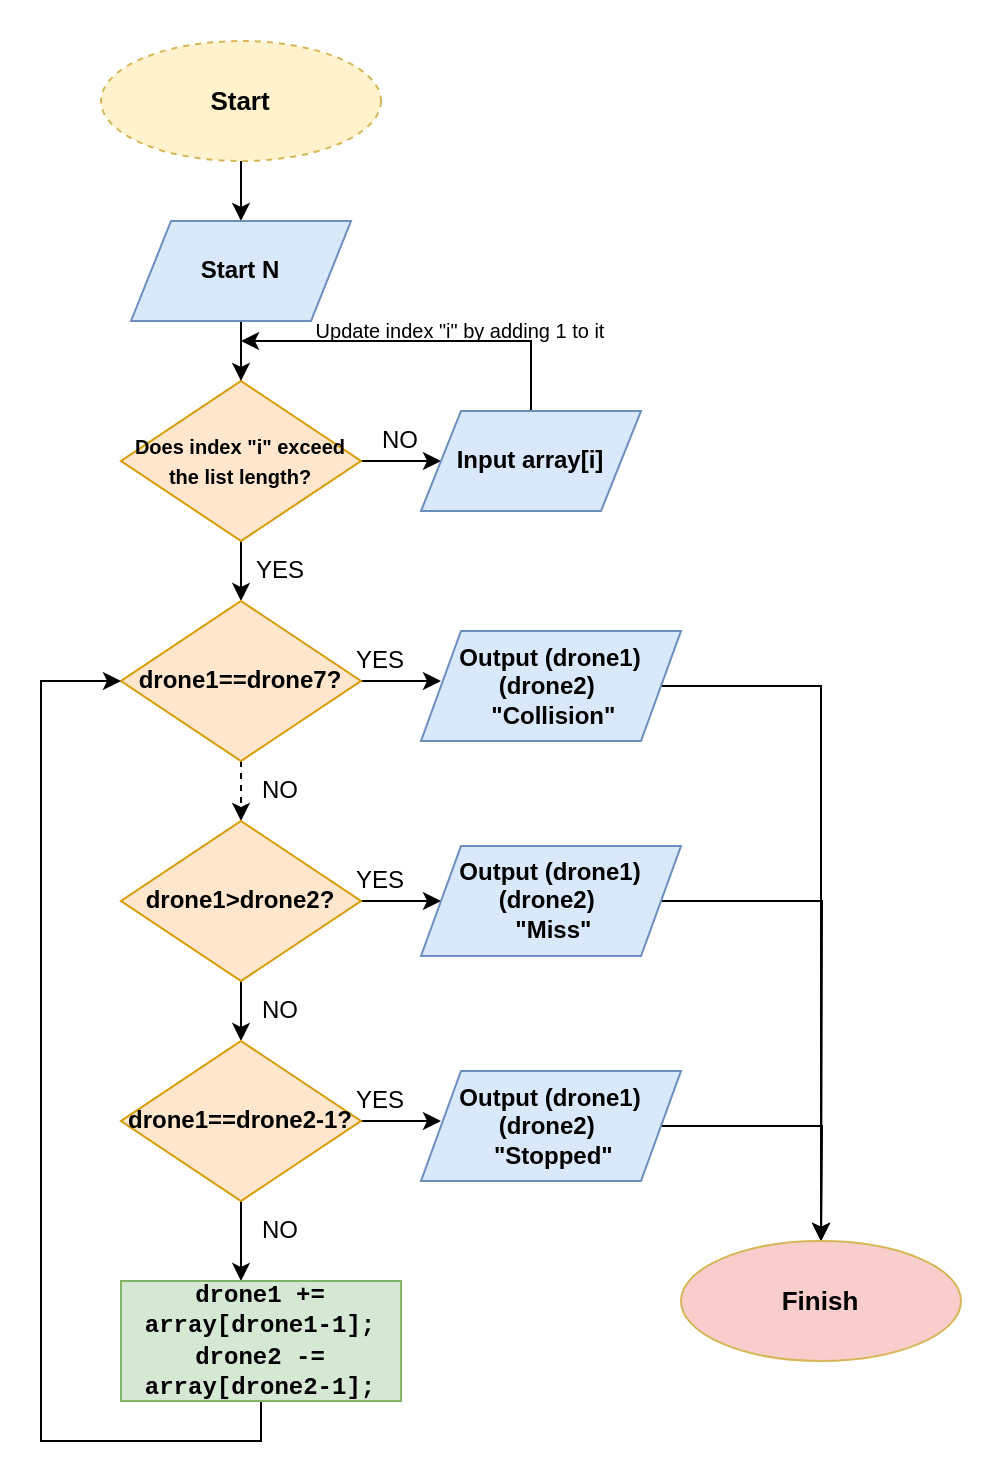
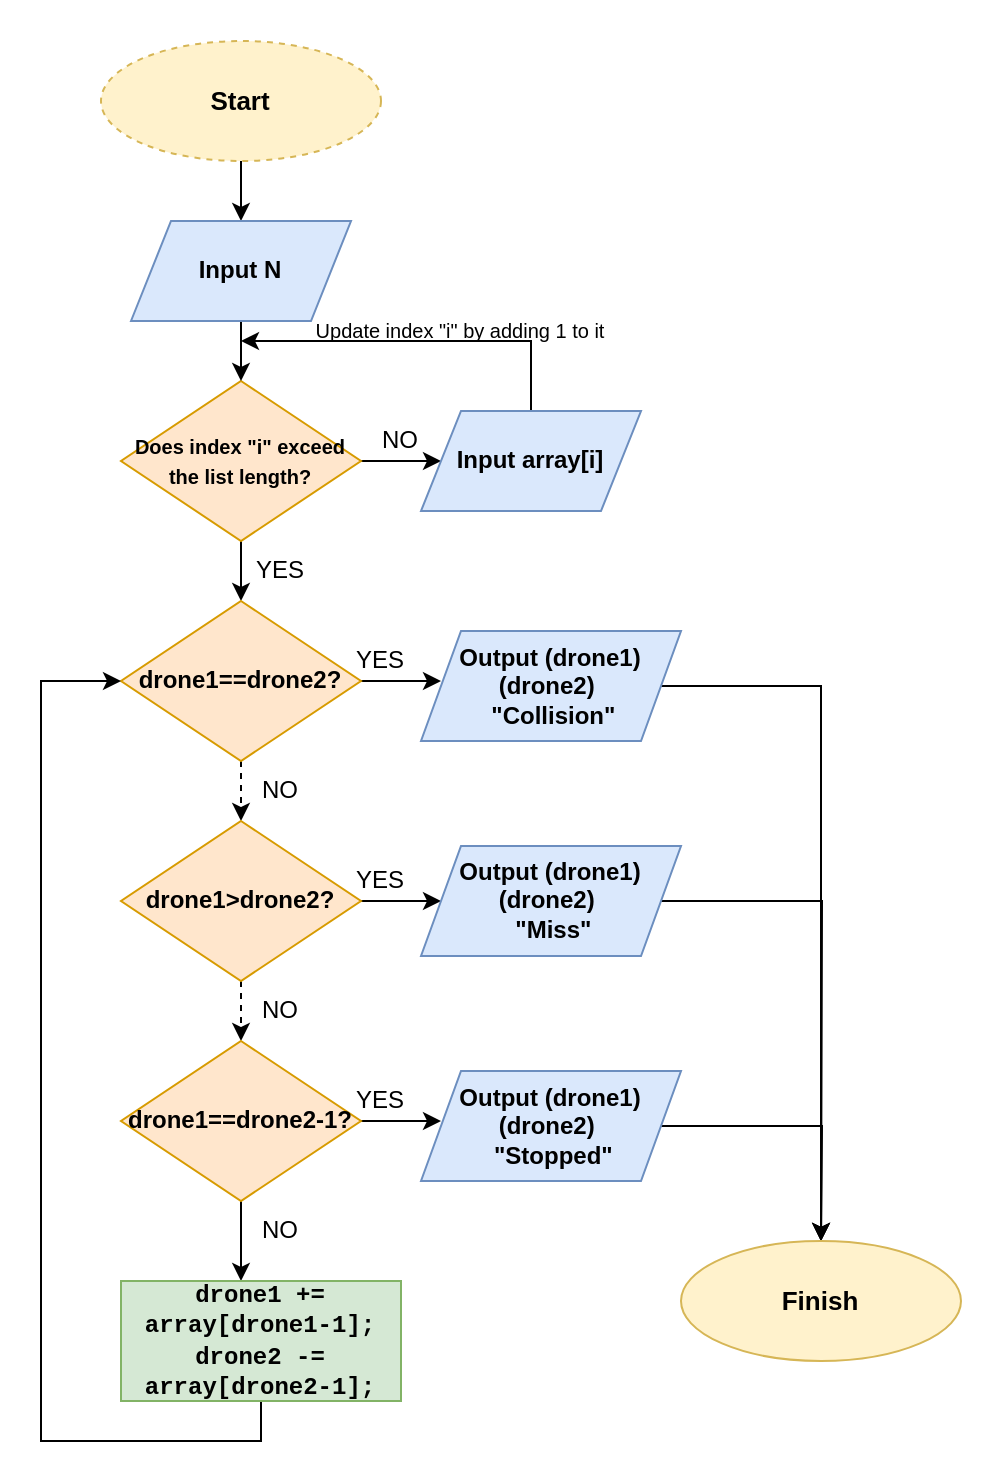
  <mxCell id="0" />
  <mxCell id="1" parent="0" />
  <mxCell id="2" style="edgeStyle=orthogonalEdgeStyle;rounded=0;orthogonalLoop=1;jettySize=auto;html=1;exitX=0.5;exitY=1;exitDx=0;exitDy=0;entryX=0.5;entryY=0;entryDx=0;entryDy=0;" edge="1" parent="1" source="3" target="10"><mxGeometry relative="1" as="geometry" /></mxCell>
  <mxCell id="3" value="&lt;b&gt;&lt;font style=&quot;font-size: 13px;&quot;&gt;Start&lt;/font&gt;&lt;/b&gt;" style="ellipse;whiteSpace=wrap;html=1;fillColor=#fff2cc;strokeColor=#d6b656;dashed=1;" vertex="1" parent="1"><mxGeometry x="50" y="20" width="140" height="60" as="geometry" /></mxCell>
  <mxCell id="4" style="edgeStyle=orthogonalEdgeStyle;rounded=0;orthogonalLoop=1;jettySize=auto;html=1;exitX=1;exitY=0.5;exitDx=0;exitDy=0;entryX=0;entryY=0.5;entryDx=0;entryDy=0;" edge="1" parent="1" source="6" target="8"><mxGeometry relative="1" as="geometry" /></mxCell>
  <mxCell id="5" style="edgeStyle=orthogonalEdgeStyle;rounded=0;orthogonalLoop=1;jettySize=auto;html=1;exitX=0.5;exitY=1;exitDx=0;exitDy=0;entryX=0.5;entryY=0;entryDx=0;entryDy=0;" edge="1" parent="1" source="6" target="15"><mxGeometry relative="1" as="geometry" /></mxCell>
  <mxCell id="6" value="&lt;font style=&quot;font-size: 10px;&quot;&gt;&lt;b&gt;Does index &quot;i&quot; exceed the list length?&lt;/b&gt;&lt;/font&gt;" style="rhombus;whiteSpace=wrap;html=1;fillColor=#ffe6cc;strokeColor=#d79b00;" vertex="1" parent="1"><mxGeometry x="60" y="190" width="120" height="80" as="geometry" /></mxCell>
  <mxCell id="7" style="edgeStyle=orthogonalEdgeStyle;rounded=0;orthogonalLoop=1;jettySize=auto;html=1;exitX=0.5;exitY=0;exitDx=0;exitDy=0;" edge="1" parent="1" source="8"><mxGeometry relative="1" as="geometry"><mxPoint x="120" y="170" as="targetPoint" /><Array as="points"><mxPoint x="265" y="170" /></Array></mxGeometry></mxCell>
  <mxCell id="8" value="&lt;b&gt;Input array[i]&lt;/b&gt;" style="shape=parallelogram;perimeter=parallelogramPerimeter;whiteSpace=wrap;html=1;fixedSize=1;fillColor=#dae8fc;strokeColor=#6c8ebf;" vertex="1" parent="1"><mxGeometry x="210" y="205" width="110" height="50" as="geometry" /></mxCell>
  <mxCell id="9" style="edgeStyle=orthogonalEdgeStyle;rounded=0;orthogonalLoop=1;jettySize=auto;html=1;exitX=0.5;exitY=1;exitDx=0;exitDy=0;entryX=0.5;entryY=0;entryDx=0;entryDy=0;" edge="1" parent="1" source="10" target="6"><mxGeometry relative="1" as="geometry" /></mxCell>
- <mxCell id="10" value="&lt;b&gt;Start N&lt;/b&gt;" style="shape=parallelogram;perimeter=parallelogramPerimeter;whiteSpace=wrap;html=1;fixedSize=1;fillColor=#dae8fc;strokeColor=#6c8ebf;" vertex="1" parent="1"><mxGeometry x="65" y="110" width="110" height="50" as="geometry" /></mxCell>
+ <mxCell id="10" value="&lt;b&gt;Input N&lt;/b&gt;" style="shape=parallelogram;perimeter=parallelogramPerimeter;whiteSpace=wrap;html=1;fixedSize=1;fillColor=#dae8fc;strokeColor=#6c8ebf;" vertex="1" parent="1"><mxGeometry x="65" y="110" width="110" height="50" as="geometry" /></mxCell>
  <mxCell id="11" value="NO" style="text;html=1;strokeColor=none;fillColor=none;align=center;verticalAlign=middle;whiteSpace=wrap;rounded=0;" vertex="1" parent="1"><mxGeometry x="170" y="205" width="60" height="30" as="geometry" /></mxCell>
  <mxCell id="12" value="Update index &quot;i&quot; by adding 1 to it" style="text;html=1;strokeColor=none;fillColor=none;align=center;verticalAlign=middle;whiteSpace=wrap;rounded=0;fontSize=10;" vertex="1" parent="1"><mxGeometry x="110" y="150" width="240" height="30" as="geometry" /></mxCell>
  <mxCell id="13" style="edgeStyle=orthogonalEdgeStyle;rounded=0;orthogonalLoop=1;jettySize=auto;html=1;exitX=0.5;exitY=1;exitDx=0;exitDy=0;entryX=0.5;entryY=0;entryDx=0;entryDy=0;dashed=1;" edge="1" parent="1" source="15" target="18"><mxGeometry relative="1" as="geometry" /></mxCell>
  <mxCell id="14" style="edgeStyle=orthogonalEdgeStyle;rounded=0;orthogonalLoop=1;jettySize=auto;html=1;exitX=1;exitY=0.5;exitDx=0;exitDy=0;entryX=0;entryY=0.5;entryDx=0;entryDy=0;" edge="1" parent="1" source="15"><mxGeometry relative="1" as="geometry"><mxPoint x="220" y="340" as="targetPoint" /></mxGeometry></mxCell>
- <mxCell id="15" value="&lt;b&gt;drone1==drone7?&lt;/b&gt;" style="rhombus;whiteSpace=wrap;html=1;fillColor=#ffe6cc;strokeColor=#d79b00;" vertex="1" parent="1"><mxGeometry x="60" y="300" width="120" height="80" as="geometry" /></mxCell>
- <mxCell id="16" style="edgeStyle=orthogonalEdgeStyle;rounded=0;orthogonalLoop=1;jettySize=auto;html=1;exitX=0.5;exitY=1;exitDx=0;exitDy=0;entryX=0.5;entryY=0;entryDx=0;entryDy=0;" edge="1" parent="1" source="18" target="21"><mxGeometry relative="1" as="geometry" /></mxCell>
+ <mxCell id="15" value="&lt;b&gt;drone1==drone2?&lt;/b&gt;" style="rhombus;whiteSpace=wrap;html=1;fillColor=#ffe6cc;strokeColor=#d79b00;" vertex="1" parent="1"><mxGeometry x="60" y="300" width="120" height="80" as="geometry" /></mxCell>
+ <mxCell id="16" style="edgeStyle=orthogonalEdgeStyle;rounded=0;orthogonalLoop=1;jettySize=auto;html=1;exitX=0.5;exitY=1;exitDx=0;exitDy=0;entryX=0.5;entryY=0;entryDx=0;entryDy=0;dashed=1;" edge="1" parent="1" source="18" target="21"><mxGeometry relative="1" as="geometry" /></mxCell>
  <mxCell id="17" style="edgeStyle=orthogonalEdgeStyle;rounded=0;orthogonalLoop=1;jettySize=auto;html=1;exitX=1;exitY=0.5;exitDx=0;exitDy=0;entryX=0;entryY=0.5;entryDx=0;entryDy=0;" edge="1" parent="1" source="18"><mxGeometry relative="1" as="geometry"><mxPoint x="220" y="450" as="targetPoint" /></mxGeometry></mxCell>
  <mxCell id="18" value="&lt;b&gt;drone1&amp;gt;drone2?&lt;/b&gt;" style="rhombus;whiteSpace=wrap;html=1;fillColor=#ffe6cc;strokeColor=#d79b00;" vertex="1" parent="1"><mxGeometry x="60" y="410" width="120" height="80" as="geometry" /></mxCell>
  <mxCell id="19" style="edgeStyle=orthogonalEdgeStyle;rounded=0;orthogonalLoop=1;jettySize=auto;html=1;exitX=1;exitY=0.5;exitDx=0;exitDy=0;entryX=0;entryY=0.5;entryDx=0;entryDy=0;" edge="1" parent="1" source="21"><mxGeometry relative="1" as="geometry"><mxPoint x="220" y="560" as="targetPoint" /></mxGeometry></mxCell>
  <mxCell id="20" style="edgeStyle=orthogonalEdgeStyle;rounded=0;orthogonalLoop=1;jettySize=auto;html=1;exitX=0.5;exitY=1;exitDx=0;exitDy=0;" edge="1" parent="1" source="21"><mxGeometry relative="1" as="geometry"><mxPoint x="120" y="640" as="targetPoint" /></mxGeometry></mxCell>
  <mxCell id="21" value="&lt;b&gt;drone1==drone2-1?&lt;/b&gt;" style="rhombus;whiteSpace=wrap;html=1;fillColor=#ffe6cc;strokeColor=#d79b00;" vertex="1" parent="1"><mxGeometry x="60" y="520" width="120" height="80" as="geometry" /></mxCell>
  <mxCell id="22" value="YES" style="text;html=1;strokeColor=none;fillColor=none;align=center;verticalAlign=middle;whiteSpace=wrap;rounded=0;" vertex="1" parent="1"><mxGeometry x="110" y="270" width="60" height="30" as="geometry" /></mxCell>
  <mxCell id="23" value="YES" style="text;html=1;strokeColor=none;fillColor=none;align=center;verticalAlign=middle;whiteSpace=wrap;rounded=0;" vertex="1" parent="1"><mxGeometry x="160" y="315" width="60" height="30" as="geometry" /></mxCell>
  <mxCell id="24" value="YES" style="text;html=1;strokeColor=none;fillColor=none;align=center;verticalAlign=middle;whiteSpace=wrap;rounded=0;" vertex="1" parent="1"><mxGeometry x="160" y="425" width="60" height="30" as="geometry" /></mxCell>
  <mxCell id="25" value="YES" style="text;html=1;strokeColor=none;fillColor=none;align=center;verticalAlign=middle;whiteSpace=wrap;rounded=0;" vertex="1" parent="1"><mxGeometry x="160" y="535" width="60" height="30" as="geometry" /></mxCell>
  <mxCell id="26" value="NO" style="text;html=1;strokeColor=none;fillColor=none;align=center;verticalAlign=middle;whiteSpace=wrap;rounded=0;" vertex="1" parent="1"><mxGeometry x="110" y="380" width="60" height="30" as="geometry" /></mxCell>
  <mxCell id="27" value="NO" style="text;html=1;strokeColor=none;fillColor=none;align=center;verticalAlign=middle;whiteSpace=wrap;rounded=0;" vertex="1" parent="1"><mxGeometry x="110" y="490" width="60" height="30" as="geometry" /></mxCell>
  <mxCell id="28" style="edgeStyle=orthogonalEdgeStyle;rounded=0;orthogonalLoop=1;jettySize=auto;html=1;exitX=1;exitY=0.5;exitDx=0;exitDy=0;entryX=0.5;entryY=0;entryDx=0;entryDy=0;" edge="1" parent="1" source="29"><mxGeometry relative="1" as="geometry"><mxPoint x="410" y="620" as="targetPoint" /><Array as="points"><mxPoint x="410" y="343" /></Array></mxGeometry></mxCell>
  <mxCell id="29" value="&lt;b&gt;Output (drone1) (drone2)&amp;nbsp;&lt;br style=&quot;border-color: var(--border-color);&quot;&gt;&amp;nbsp;&quot;Collision&quot;&lt;/b&gt;" style="shape=parallelogram;perimeter=parallelogramPerimeter;whiteSpace=wrap;html=1;fixedSize=1;fillColor=#dae8fc;strokeColor=#6c8ebf;" vertex="1" parent="1"><mxGeometry x="210" y="315" width="130" height="55" as="geometry" /></mxCell>
  <mxCell id="30" style="edgeStyle=orthogonalEdgeStyle;rounded=0;orthogonalLoop=1;jettySize=auto;html=1;exitX=1;exitY=0.5;exitDx=0;exitDy=0;" edge="1" parent="1" source="31"><mxGeometry relative="1" as="geometry"><mxPoint x="410" y="620" as="targetPoint" /></mxGeometry></mxCell>
  <mxCell id="31" value="&lt;b&gt;Output (drone1) (drone2)&amp;nbsp;&lt;br style=&quot;border-color: var(--border-color);&quot;&gt;&amp;nbsp;&quot;Stopped&quot;&lt;/b&gt;" style="shape=parallelogram;perimeter=parallelogramPerimeter;whiteSpace=wrap;html=1;fixedSize=1;fillColor=#dae8fc;strokeColor=#6c8ebf;" vertex="1" parent="1"><mxGeometry x="210" y="535" width="130" height="55" as="geometry" /></mxCell>
  <mxCell id="32" style="edgeStyle=orthogonalEdgeStyle;rounded=0;orthogonalLoop=1;jettySize=auto;html=1;exitX=1;exitY=0.5;exitDx=0;exitDy=0;" edge="1" parent="1" source="33"><mxGeometry relative="1" as="geometry"><mxPoint x="410" y="620" as="targetPoint" /></mxGeometry></mxCell>
  <mxCell id="33" value="&lt;b&gt;Output (drone1) (drone2)&amp;nbsp;&lt;br style=&quot;border-color: var(--border-color);&quot;&gt;&amp;nbsp;&quot;Miss&quot;&lt;/b&gt;" style="shape=parallelogram;perimeter=parallelogramPerimeter;whiteSpace=wrap;html=1;fixedSize=1;fillColor=#dae8fc;strokeColor=#6c8ebf;" vertex="1" parent="1"><mxGeometry x="210" y="422.5" width="130" height="55" as="geometry" /></mxCell>
  <mxCell id="34" style="edgeStyle=orthogonalEdgeStyle;rounded=0;orthogonalLoop=1;jettySize=auto;html=1;exitX=0.5;exitY=1;exitDx=0;exitDy=0;entryX=0;entryY=0.5;entryDx=0;entryDy=0;" edge="1" parent="1" source="35" target="15"><mxGeometry relative="1" as="geometry"><Array as="points"><mxPoint x="130" y="720" /><mxPoint x="20" y="720" /><mxPoint x="20" y="340" /></Array></mxGeometry></mxCell>
  <mxCell id="35" value="&lt;font face=&quot;Consolas, Courier New, monospace&quot;&gt;&lt;b&gt;drone1 += array[drone1-1]; drone2 -= array[drone2-1];&lt;/b&gt;&lt;/font&gt;" style="rounded=0;whiteSpace=wrap;html=1;fillColor=#d5e8d4;strokeColor=#82b366;" vertex="1" parent="1"><mxGeometry x="60" y="640" width="140" height="60" as="geometry" /></mxCell>
  <mxCell id="36" value="NO" style="text;html=1;strokeColor=none;fillColor=none;align=center;verticalAlign=middle;whiteSpace=wrap;rounded=0;" vertex="1" parent="1"><mxGeometry x="110" y="600" width="60" height="30" as="geometry" /></mxCell>
- <mxCell id="37" value="&lt;span style=&quot;font-size: 13px;&quot;&gt;&lt;b&gt;Finish&lt;/b&gt;&lt;/span&gt;" style="ellipse;whiteSpace=wrap;html=1;fillColor=#f8cecc;strokeColor=#d6b656;" vertex="1" parent="1"><mxGeometry x="340" y="620" width="140" height="60" as="geometry" /></mxCell>
+ <mxCell id="37" value="&lt;span style=&quot;font-size: 13px;&quot;&gt;&lt;b&gt;Finish&lt;/b&gt;&lt;/span&gt;" style="ellipse;whiteSpace=wrap;html=1;fillColor=#fff2cc;strokeColor=#d6b656;" vertex="1" parent="1"><mxGeometry x="340" y="620" width="140" height="60" as="geometry" /></mxCell>
